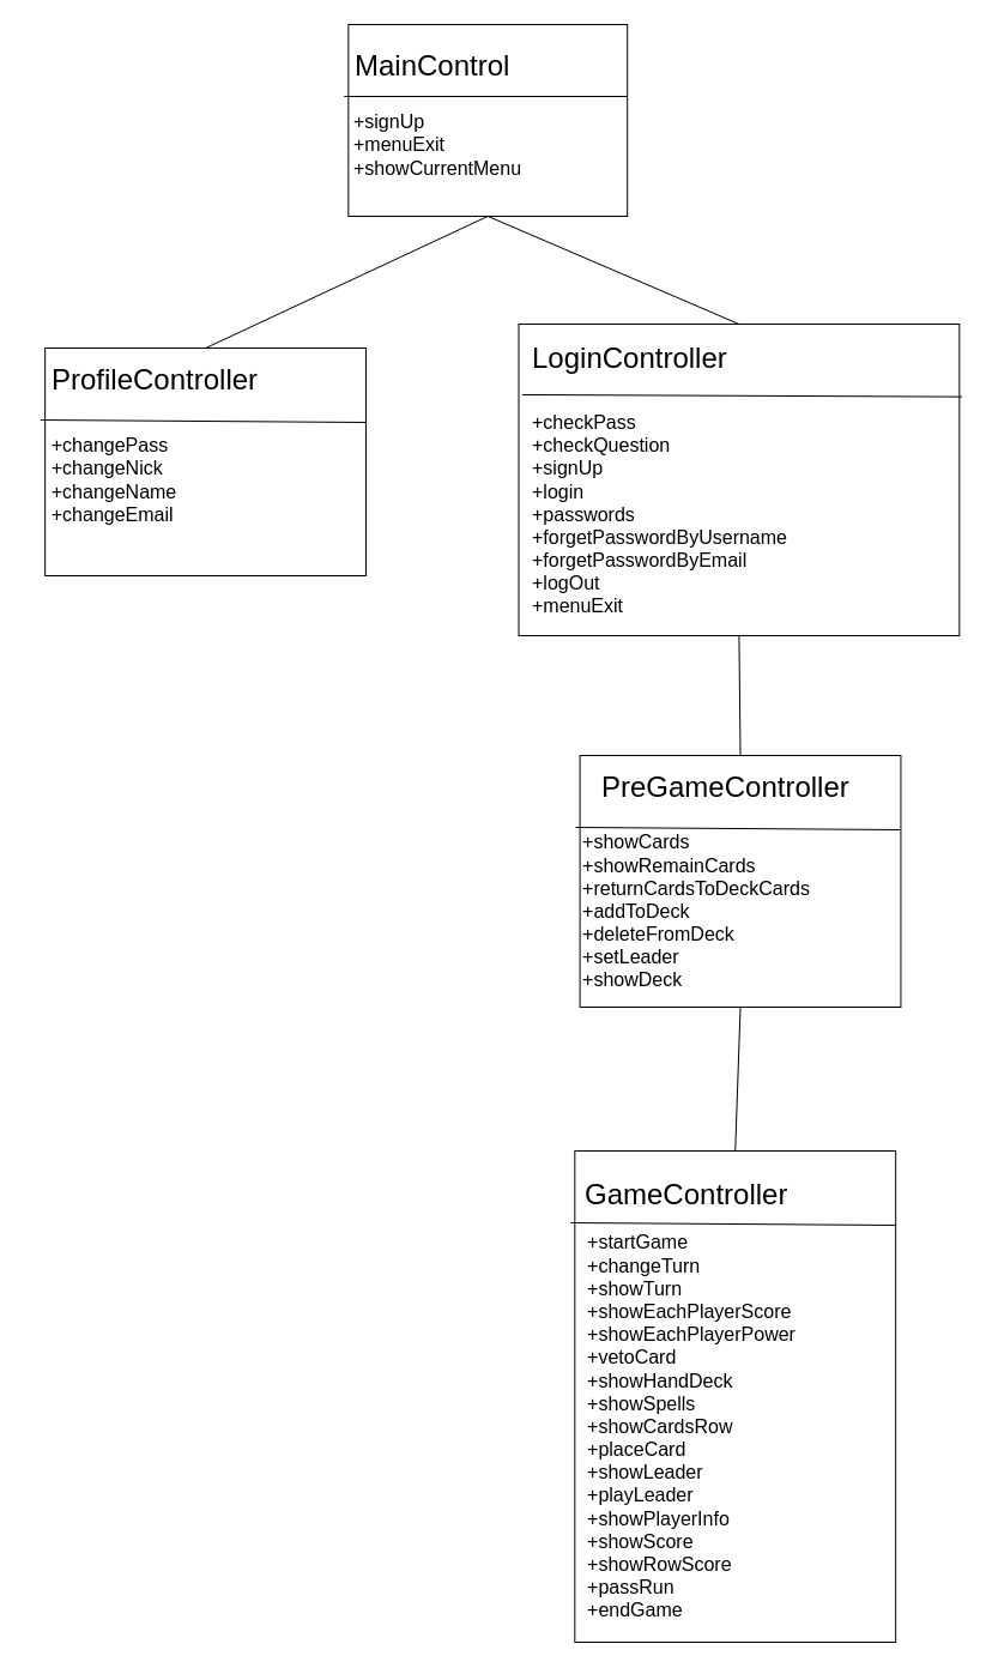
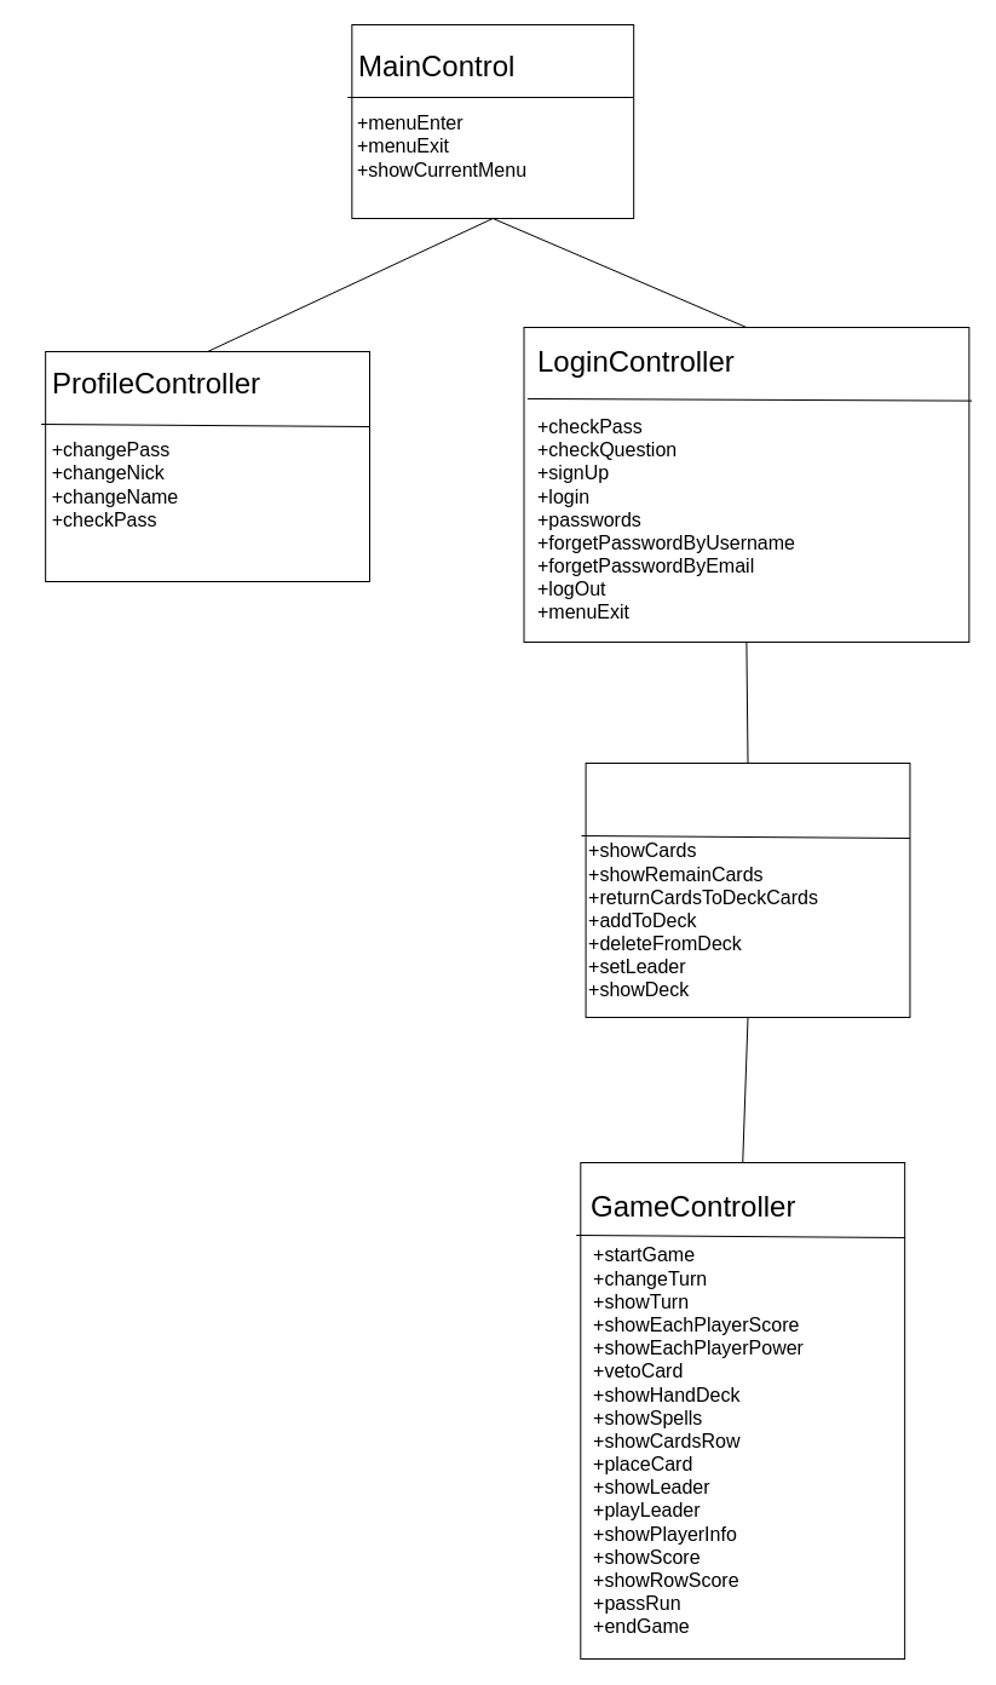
  <mxCell id="0" />
  <mxCell id="1" parent="0" />
  <mxCell id="2" value="" style="rounded=0;whiteSpace=wrap;html=1;" vertex="1" parent="1"><mxGeometry x="37.16" y="290" width="267.84" height="190" as="geometry" /></mxCell>
  <mxCell id="3" value="&lt;span style=&quot;font-size: 24px;&quot;&gt;ProfileController&lt;/span&gt;&lt;div&gt;&lt;span style=&quot;font-size: 24px;&quot;&gt;&lt;br&gt;&lt;/span&gt;&lt;div&gt;&lt;br&gt;&lt;/div&gt;&lt;div&gt;&lt;br&gt;&lt;/div&gt;&lt;/div&gt;" style="text;strokeColor=none;fillColor=none;align=left;verticalAlign=middle;spacingLeft=4;spacingRight=4;overflow=hidden;points=[[0,0.5],[1,0.5]];portConstraint=eastwest;rotatable=0;whiteSpace=wrap;html=1;" vertex="1" parent="1"><mxGeometry x="37.16" y="300" width="317.84" height="50" as="geometry" /></mxCell>
  <mxCell id="4" value="" style="endArrow=none;html=1;rounded=0;exitX=-0.006;exitY=0.204;exitDx=0;exitDy=0;exitPerimeter=0;" edge="1" parent="1"><mxGeometry width="50" height="50" relative="1" as="geometry"><mxPoint x="33.56" y="350" as="sourcePoint" /><mxPoint x="305" y="352" as="targetPoint" /></mxGeometry></mxCell>
- <mxCell id="5" value="&lt;div style=&quot;border-color: var(--border-color); text-align: left;&quot;&gt;&lt;font style=&quot;border-color: var(--border-color); font-size: 16px;&quot;&gt;+changePass&lt;/font&gt;&lt;/div&gt;&lt;div style=&quot;border-color: var(--border-color); text-align: left;&quot;&gt;&lt;font size=&quot;3&quot; style=&quot;border-color: var(--border-color);&quot;&gt;+changeNick&lt;br style=&quot;border-color: var(--border-color);&quot;&gt;&lt;/font&gt;&lt;/div&gt;&lt;div style=&quot;border-color: var(--border-color); text-align: left;&quot;&gt;&lt;font style=&quot;border-color: var(--border-color);&quot; size=&quot;3&quot;&gt;+changeName&lt;br style=&quot;border-color: var(--border-color);&quot;&gt;&lt;/font&gt;&lt;/div&gt;&lt;div style=&quot;border-color: var(--border-color); text-align: left;&quot;&gt;&lt;font style=&quot;border-color: var(--border-color);&quot; size=&quot;3&quot;&gt;+changeEmail&lt;/font&gt;&lt;/div&gt;" style="text;html=1;align=center;verticalAlign=middle;whiteSpace=wrap;rounded=0;" vertex="1" parent="1"><mxGeometry x="20" y="320" width="150" height="160" as="geometry" /></mxCell>
+ <mxCell id="5" value="&lt;div style=&quot;border-color: var(--border-color); text-align: left;&quot;&gt;&lt;font style=&quot;border-color: var(--border-color); font-size: 16px;&quot;&gt;+changePass&lt;/font&gt;&lt;/div&gt;&lt;div style=&quot;border-color: var(--border-color); text-align: left;&quot;&gt;&lt;font size=&quot;3&quot; style=&quot;border-color: var(--border-color);&quot;&gt;+changeNick&lt;br style=&quot;border-color: var(--border-color);&quot;&gt;&lt;/font&gt;&lt;/div&gt;&lt;div style=&quot;border-color: var(--border-color); text-align: left;&quot;&gt;&lt;font style=&quot;border-color: var(--border-color);&quot; size=&quot;3&quot;&gt;+changeName&lt;br style=&quot;border-color: var(--border-color);&quot;&gt;&lt;/font&gt;&lt;/div&gt;&lt;div style=&quot;border-color: var(--border-color); text-align: left;&quot;&gt;&lt;font style=&quot;border-color: var(--border-color);&quot; size=&quot;3&quot;&gt;+checkPass&lt;/font&gt;&lt;/div&gt;" style="text;html=1;align=center;verticalAlign=middle;whiteSpace=wrap;rounded=0;" vertex="1" parent="1"><mxGeometry x="20" y="320" width="150" height="160" as="geometry" /></mxCell>
  <mxCell id="6" value="" style="rounded=0;whiteSpace=wrap;html=1;" vertex="1" parent="1"><mxGeometry x="290.34" y="20" width="232.84" height="160" as="geometry" /></mxCell>
  <mxCell id="7" value="" style="endArrow=none;html=1;rounded=0;exitX=-0.006;exitY=0.204;exitDx=0;exitDy=0;exitPerimeter=0;" edge="1" parent="1"><mxGeometry width="50" height="50" relative="1" as="geometry"><mxPoint x="286.74" y="80" as="sourcePoint" /><mxPoint x="523.18" y="80" as="targetPoint" /></mxGeometry></mxCell>
- <mxCell id="8" value="&lt;div style=&quot;border-color: var(--border-color); text-align: left;&quot;&gt;&lt;span style=&quot;font-size: 16px;&quot;&gt;+signUp&lt;/span&gt;&lt;/div&gt;&lt;div style=&quot;border-color: var(--border-color); text-align: left;&quot;&gt;&lt;span style=&quot;font-size: 16px;&quot;&gt;+menuExit&lt;/span&gt;&lt;/div&gt;&lt;div style=&quot;border-color: var(--border-color); text-align: left;&quot;&gt;&lt;span style=&quot;font-size: 16px;&quot;&gt;+showCurrentMenu&lt;/span&gt;&lt;/div&gt;&lt;div style=&quot;border-color: var(--border-color); text-align: left;&quot;&gt;&lt;span style=&quot;font-size: 16px;&quot;&gt;&lt;br&gt;&lt;/span&gt;&lt;/div&gt;" style="text;html=1;align=center;verticalAlign=middle;whiteSpace=wrap;rounded=0;" vertex="1" parent="1"><mxGeometry x="290.34" y="50" width="150" height="160" as="geometry" /></mxCell>
+ <mxCell id="8" value="&lt;div style=&quot;border-color: var(--border-color); text-align: left;&quot;&gt;&lt;span style=&quot;font-size: 16px;&quot;&gt;+menuEnter&lt;/span&gt;&lt;/div&gt;&lt;div style=&quot;border-color: var(--border-color); text-align: left;&quot;&gt;&lt;span style=&quot;font-size: 16px;&quot;&gt;+menuExit&lt;/span&gt;&lt;/div&gt;&lt;div style=&quot;border-color: var(--border-color); text-align: left;&quot;&gt;&lt;span style=&quot;font-size: 16px;&quot;&gt;+showCurrentMenu&lt;/span&gt;&lt;/div&gt;&lt;div style=&quot;border-color: var(--border-color); text-align: left;&quot;&gt;&lt;span style=&quot;font-size: 16px;&quot;&gt;&lt;br&gt;&lt;/span&gt;&lt;/div&gt;" style="text;html=1;align=center;verticalAlign=middle;whiteSpace=wrap;rounded=0;" vertex="1" parent="1"><mxGeometry x="290.34" y="50" width="150" height="160" as="geometry" /></mxCell>
  <mxCell id="9" value="&lt;font style=&quot;font-size: 24px;&quot;&gt;MainController&lt;/font&gt;" style="text;strokeColor=none;fillColor=none;align=left;verticalAlign=middle;spacingLeft=4;spacingRight=4;overflow=hidden;points=[[0,0.5],[1,0.5]];portConstraint=eastwest;rotatable=0;whiteSpace=wrap;html=1;" vertex="1" parent="1"><mxGeometry x="290.34" y="20" width="140" height="70" as="geometry" /></mxCell>
  <mxCell id="10" value="" style="rounded=0;whiteSpace=wrap;html=1;" vertex="1" parent="1"><mxGeometry x="432.5" y="270" width="367.84" height="260" as="geometry" /></mxCell>
  <mxCell id="11" value="&lt;font style=&quot;font-size: 24px;&quot;&gt;LoginController&lt;/font&gt;&lt;div&gt;&lt;span style=&quot;font-size: 24px;&quot;&gt;&lt;br&gt;&lt;/span&gt;&lt;div&gt;&lt;font size=&quot;3&quot;&gt;+checkPass&lt;/font&gt;&lt;/div&gt;&lt;div&gt;&lt;font size=&quot;3&quot;&gt;+checkQuestion&lt;/font&gt;&lt;/div&gt;&lt;div&gt;&lt;font size=&quot;3&quot;&gt;+signUp&lt;/font&gt;&lt;/div&gt;&lt;div&gt;&lt;font size=&quot;3&quot;&gt;+login&lt;/font&gt;&lt;/div&gt;&lt;div&gt;&lt;font size=&quot;3&quot;&gt;+passwords&lt;/font&gt;&lt;/div&gt;&lt;div&gt;&lt;font size=&quot;3&quot;&gt;+forgetPasswordByUsername&lt;/font&gt;&lt;/div&gt;&lt;div&gt;&lt;font size=&quot;3&quot;&gt;+forgetPasswordByEmail&lt;/font&gt;&lt;/div&gt;&lt;div&gt;&lt;font size=&quot;3&quot;&gt;+logOut&lt;/font&gt;&lt;/div&gt;&lt;/div&gt;&lt;div&gt;&lt;font size=&quot;3&quot;&gt;+menuExit&lt;br&gt;&lt;/font&gt;&lt;/div&gt;" style="text;strokeColor=none;fillColor=none;align=left;verticalAlign=middle;spacingLeft=4;spacingRight=4;overflow=hidden;points=[[0,0.5],[1,0.5]];portConstraint=eastwest;rotatable=0;whiteSpace=wrap;html=1;" vertex="1" parent="1"><mxGeometry x="437.5" y="280" width="360" height="240" as="geometry" /></mxCell>
  <mxCell id="12" value="" style="endArrow=none;html=1;rounded=0;exitX=-0.006;exitY=0.204;exitDx=0;exitDy=0;exitPerimeter=0;entryX=1.014;entryY=0.211;entryDx=0;entryDy=0;entryPerimeter=0;" edge="1" parent="1" source="11" target="11"><mxGeometry width="50" height="50" relative="1" as="geometry"><mxPoint x="892.5" y="410.005" as="sourcePoint" /><mxPoint x="1042.5" y="464.55" as="targetPoint" /></mxGeometry></mxCell>
  <mxCell id="13" value="" style="endArrow=none;html=1;rounded=0;entryX=0.5;entryY=1;entryDx=0;entryDy=0;exitX=0.5;exitY=0;exitDx=0;exitDy=0;" edge="1" parent="1" source="10" target="6"><mxGeometry width="50" height="50" relative="1" as="geometry"><mxPoint x="589.96" y="320" as="sourcePoint" /><mxPoint x="639.96" y="270" as="targetPoint" /></mxGeometry></mxCell>
  <mxCell id="14" value="" style="endArrow=none;html=1;rounded=0;exitX=0.5;exitY=0;exitDx=0;exitDy=0;entryX=0.5;entryY=1;entryDx=0;entryDy=0;" edge="1" parent="1" source="2" target="6"><mxGeometry width="50" height="50" relative="1" as="geometry"><mxPoint x="370" y="580" as="sourcePoint" /><mxPoint x="420" y="530" as="targetPoint" /></mxGeometry></mxCell>
  <mxCell id="15" value="" style="rounded=0;whiteSpace=wrap;html=1;" vertex="1" parent="1"><mxGeometry x="483.6" y="630" width="267.84" height="210" as="geometry" /></mxCell>
  <mxCell id="16" value="" style="endArrow=none;html=1;rounded=0;exitX=-0.006;exitY=0.204;exitDx=0;exitDy=0;exitPerimeter=0;" edge="1" parent="1"><mxGeometry width="50" height="50" relative="1" as="geometry"><mxPoint x="480" y="690" as="sourcePoint" /><mxPoint x="751.44" y="692" as="targetPoint" /></mxGeometry></mxCell>
  <mxCell id="17" value="&lt;div style=&quot;border-color: var(--border-color); text-align: left;&quot;&gt;&lt;span style=&quot;font-size: 16px;&quot;&gt;+showCards&lt;/span&gt;&lt;/div&gt;&lt;div style=&quot;border-color: var(--border-color); text-align: left;&quot;&gt;&lt;span style=&quot;font-size: 16px;&quot;&gt;+showRemainCards&lt;/span&gt;&lt;/div&gt;&lt;div style=&quot;border-color: var(--border-color); text-align: left;&quot;&gt;&lt;span style=&quot;font-size: 16px;&quot;&gt;+returnCardsToDeckCards&lt;/span&gt;&lt;/div&gt;&lt;div style=&quot;border-color: var(--border-color); text-align: left;&quot;&gt;&lt;span style=&quot;font-size: 16px;&quot;&gt;+addToDeck&lt;/span&gt;&lt;/div&gt;&lt;div style=&quot;border-color: var(--border-color); text-align: left;&quot;&gt;&lt;span style=&quot;font-size: 16px;&quot;&gt;+deleteFromDeck&lt;/span&gt;&lt;/div&gt;&lt;div style=&quot;border-color: var(--border-color); text-align: left;&quot;&gt;&lt;span style=&quot;font-size: 16px;&quot;&gt;+setLeader&lt;/span&gt;&lt;/div&gt;&lt;div style=&quot;border-color: var(--border-color); text-align: left;&quot;&gt;&lt;span style=&quot;font-size: 16px;&quot;&gt;+showDeck&lt;/span&gt;&lt;/div&gt;" style="text;html=1;align=center;verticalAlign=middle;whiteSpace=wrap;rounded=0;" vertex="1" parent="1"><mxGeometry x="506.44" y="680" width="150" height="160" as="geometry" /></mxCell>
- <mxCell id="18" value="&lt;font style=&quot;font-size: 24px;&quot;&gt;PreGameController&lt;/font&gt;" style="text;strokeColor=none;fillColor=none;align=left;verticalAlign=middle;spacingLeft=4;spacingRight=4;overflow=hidden;points=[[0,0.5],[1,0.5]];portConstraint=eastwest;rotatable=0;whiteSpace=wrap;html=1;" vertex="1" parent="1"><mxGeometry x="496.44" y="640" width="230" height="30" as="geometry" /></mxCell>
  <mxCell id="19" value="" style="rounded=0;whiteSpace=wrap;html=1;" vertex="1" parent="1"><mxGeometry x="479.32" y="960" width="267.84" height="410" as="geometry" /></mxCell>
  <mxCell id="20" value="" style="endArrow=none;html=1;rounded=0;exitX=-0.006;exitY=0.204;exitDx=0;exitDy=0;exitPerimeter=0;" edge="1" parent="1"><mxGeometry width="50" height="50" relative="1" as="geometry"><mxPoint x="475.72" y="1020" as="sourcePoint" /><mxPoint x="747.16" y="1022" as="targetPoint" /></mxGeometry></mxCell>
  <mxCell id="21" value="&lt;div style=&quot;border-color: var(--border-color); text-align: left;&quot;&gt;&lt;span style=&quot;font-size: 16px;&quot;&gt;+startGame&lt;/span&gt;&lt;/div&gt;&lt;div style=&quot;border-color: var(--border-color); text-align: left;&quot;&gt;&lt;span style=&quot;font-size: 16px;&quot;&gt;+changeTurn&lt;/span&gt;&lt;/div&gt;&lt;div style=&quot;border-color: var(--border-color); text-align: left;&quot;&gt;&lt;span style=&quot;font-size: 16px;&quot;&gt;+showTurn&lt;/span&gt;&lt;/div&gt;&lt;div style=&quot;border-color: var(--border-color); text-align: left;&quot;&gt;&lt;span style=&quot;font-size: 16px;&quot;&gt;+showEachPlayerScore&lt;/span&gt;&lt;/div&gt;&lt;div style=&quot;border-color: var(--border-color); text-align: left;&quot;&gt;&lt;span style=&quot;font-size: 16px;&quot;&gt;+showEachPlayerPower&lt;/span&gt;&lt;/div&gt;&lt;div style=&quot;border-color: var(--border-color); text-align: left;&quot;&gt;&lt;span style=&quot;font-size: 16px;&quot;&gt;+vetoCard&lt;br&gt;+showHandDeck&lt;/span&gt;&lt;/div&gt;&lt;div style=&quot;border-color: var(--border-color); text-align: left;&quot;&gt;&lt;span style=&quot;font-size: 16px;&quot;&gt;+showSpells&lt;/span&gt;&lt;/div&gt;&lt;div style=&quot;border-color: var(--border-color); text-align: left;&quot;&gt;&lt;span style=&quot;font-size: 16px;&quot;&gt;+showCardsRow&lt;/span&gt;&lt;/div&gt;&lt;div style=&quot;border-color: var(--border-color); text-align: left;&quot;&gt;&lt;span style=&quot;font-size: 16px;&quot;&gt;+placeCard&lt;/span&gt;&lt;/div&gt;&lt;div style=&quot;border-color: var(--border-color); text-align: left;&quot;&gt;&lt;span style=&quot;font-size: 16px;&quot;&gt;+showLeader&lt;/span&gt;&lt;/div&gt;&lt;div style=&quot;border-color: var(--border-color); text-align: left;&quot;&gt;&lt;span style=&quot;font-size: 16px;&quot;&gt;+playLeader&lt;/span&gt;&lt;/div&gt;&lt;div style=&quot;border-color: var(--border-color); text-align: left;&quot;&gt;&lt;span style=&quot;font-size: 16px;&quot;&gt;+showPlayerInfo&lt;/span&gt;&lt;/div&gt;&lt;div style=&quot;border-color: var(--border-color); text-align: left;&quot;&gt;&lt;span style=&quot;font-size: 16px;&quot;&gt;+showScore&lt;/span&gt;&lt;/div&gt;&lt;div style=&quot;border-color: var(--border-color); text-align: left;&quot;&gt;&lt;span style=&quot;font-size: 16px;&quot;&gt;+showRowScore&lt;/span&gt;&lt;/div&gt;&lt;div style=&quot;border-color: var(--border-color); text-align: left;&quot;&gt;&lt;span style=&quot;font-size: 16px;&quot;&gt;+passRun&lt;/span&gt;&lt;/div&gt;&lt;div style=&quot;border-color: var(--border-color); text-align: left;&quot;&gt;&lt;span style=&quot;font-size: 16px;&quot;&gt;+endGame&lt;/span&gt;&lt;/div&gt;" style="text;html=1;align=center;verticalAlign=middle;whiteSpace=wrap;rounded=0;" vertex="1" parent="1"><mxGeometry x="502.16" y="1110" width="150" height="160" as="geometry" /></mxCell>
  <mxCell id="22" value="&lt;font style=&quot;font-size: 24px;&quot;&gt;GameController&lt;/font&gt;" style="text;strokeColor=none;fillColor=none;align=left;verticalAlign=middle;spacingLeft=4;spacingRight=4;overflow=hidden;points=[[0,0.5],[1,0.5]];portConstraint=eastwest;rotatable=0;whiteSpace=wrap;html=1;" vertex="1" parent="1"><mxGeometry x="482.16" y="980" width="200" height="30" as="geometry" /></mxCell>
  <mxCell id="23" value="" style="endArrow=none;html=1;rounded=0;exitX=0.5;exitY=1;exitDx=0;exitDy=0;entryX=0.5;entryY=0;entryDx=0;entryDy=0;" edge="1" parent="1" source="10" target="15"><mxGeometry width="50" height="50" relative="1" as="geometry"><mxPoint x="540" y="850" as="sourcePoint" /><mxPoint x="590" y="800" as="targetPoint" /></mxGeometry></mxCell>
  <mxCell id="24" value="" style="endArrow=none;html=1;rounded=0;exitX=0.5;exitY=1;exitDx=0;exitDy=0;entryX=0.5;entryY=0;entryDx=0;entryDy=0;" edge="1" parent="1" source="15" target="19"><mxGeometry width="50" height="50" relative="1" as="geometry"><mxPoint x="540" y="1070" as="sourcePoint" /><mxPoint x="590" y="1020" as="targetPoint" /></mxGeometry></mxCell>
